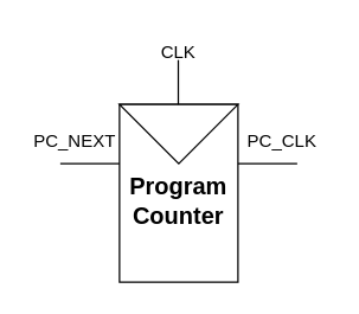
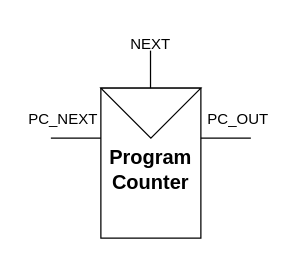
  <mxCell id="0" />
  <mxCell id="1" parent="0" />
  <mxCell id="2" value="" style="rounded=0;whiteSpace=wrap;html=1;" vertex="1" parent="1"><mxGeometry x="80" y="70" width="80" height="120" as="geometry" /></mxCell>
  <mxCell id="3" value="" style="triangle;whiteSpace=wrap;html=1;rotation=90;" vertex="1" parent="1"><mxGeometry x="100" y="50" width="40" height="80" as="geometry" /></mxCell>
  <mxCell id="4" value="" style="endArrow=none;html=1;rounded=0;" edge="1" parent="1"><mxGeometry width="50" height="50" relative="1" as="geometry"><mxPoint x="119.71" y="70" as="sourcePoint" /><mxPoint x="119.71" y="40" as="targetPoint" /></mxGeometry></mxCell>
  <mxCell id="5" value="" style="endArrow=none;html=1;rounded=0;" edge="1" parent="1"><mxGeometry width="50" height="50" relative="1" as="geometry"><mxPoint x="40" y="110" as="sourcePoint" /><mxPoint x="80" y="110" as="targetPoint" /></mxGeometry></mxCell>
  <mxCell id="6" value="" style="endArrow=none;html=1;rounded=0;" edge="1" parent="1"><mxGeometry width="50" height="50" relative="1" as="geometry"><mxPoint x="160" y="110" as="sourcePoint" /><mxPoint x="200" y="110" as="targetPoint" /></mxGeometry></mxCell>
- <mxCell id="7" value="CLK" style="text;strokeColor=none;align=center;fillColor=none;html=1;verticalAlign=middle;whiteSpace=wrap;rounded=0;" vertex="1" parent="1"><mxGeometry x="90" y="20" width="60" height="30" as="geometry" /></mxCell>
+ <mxCell id="7" value="NEXT" style="text;strokeColor=none;align=center;fillColor=none;html=1;verticalAlign=middle;whiteSpace=wrap;rounded=0;" vertex="1" parent="1"><mxGeometry x="90" y="20" width="60" height="30" as="geometry" /></mxCell>
  <mxCell id="8" value="PC_NEXT" style="text;strokeColor=none;align=center;fillColor=none;html=1;verticalAlign=middle;whiteSpace=wrap;rounded=0;" vertex="1" parent="1"><mxGeometry x="20" y="80" width="60" height="30" as="geometry" /></mxCell>
- <mxCell id="9" value="PC_CLK" style="text;strokeColor=none;align=center;fillColor=none;html=1;verticalAlign=middle;whiteSpace=wrap;rounded=0;" vertex="1" parent="1"><mxGeometry x="160" y="80" width="60" height="30" as="geometry" /></mxCell>
+ <mxCell id="9" value="PC_OUT" style="text;strokeColor=none;align=center;fillColor=none;html=1;verticalAlign=middle;whiteSpace=wrap;rounded=0;" vertex="1" parent="1"><mxGeometry x="160" y="80" width="60" height="30" as="geometry" /></mxCell>
  <mxCell id="10" value="&lt;font style=&quot;font-size: 16px;&quot;&gt;&lt;b&gt;Program Counter&lt;/b&gt;&lt;/font&gt;" style="text;strokeColor=none;align=center;fillColor=none;html=1;verticalAlign=middle;whiteSpace=wrap;rounded=0;" vertex="1" parent="1"><mxGeometry x="90" y="120" width="60" height="30" as="geometry" /></mxCell>
